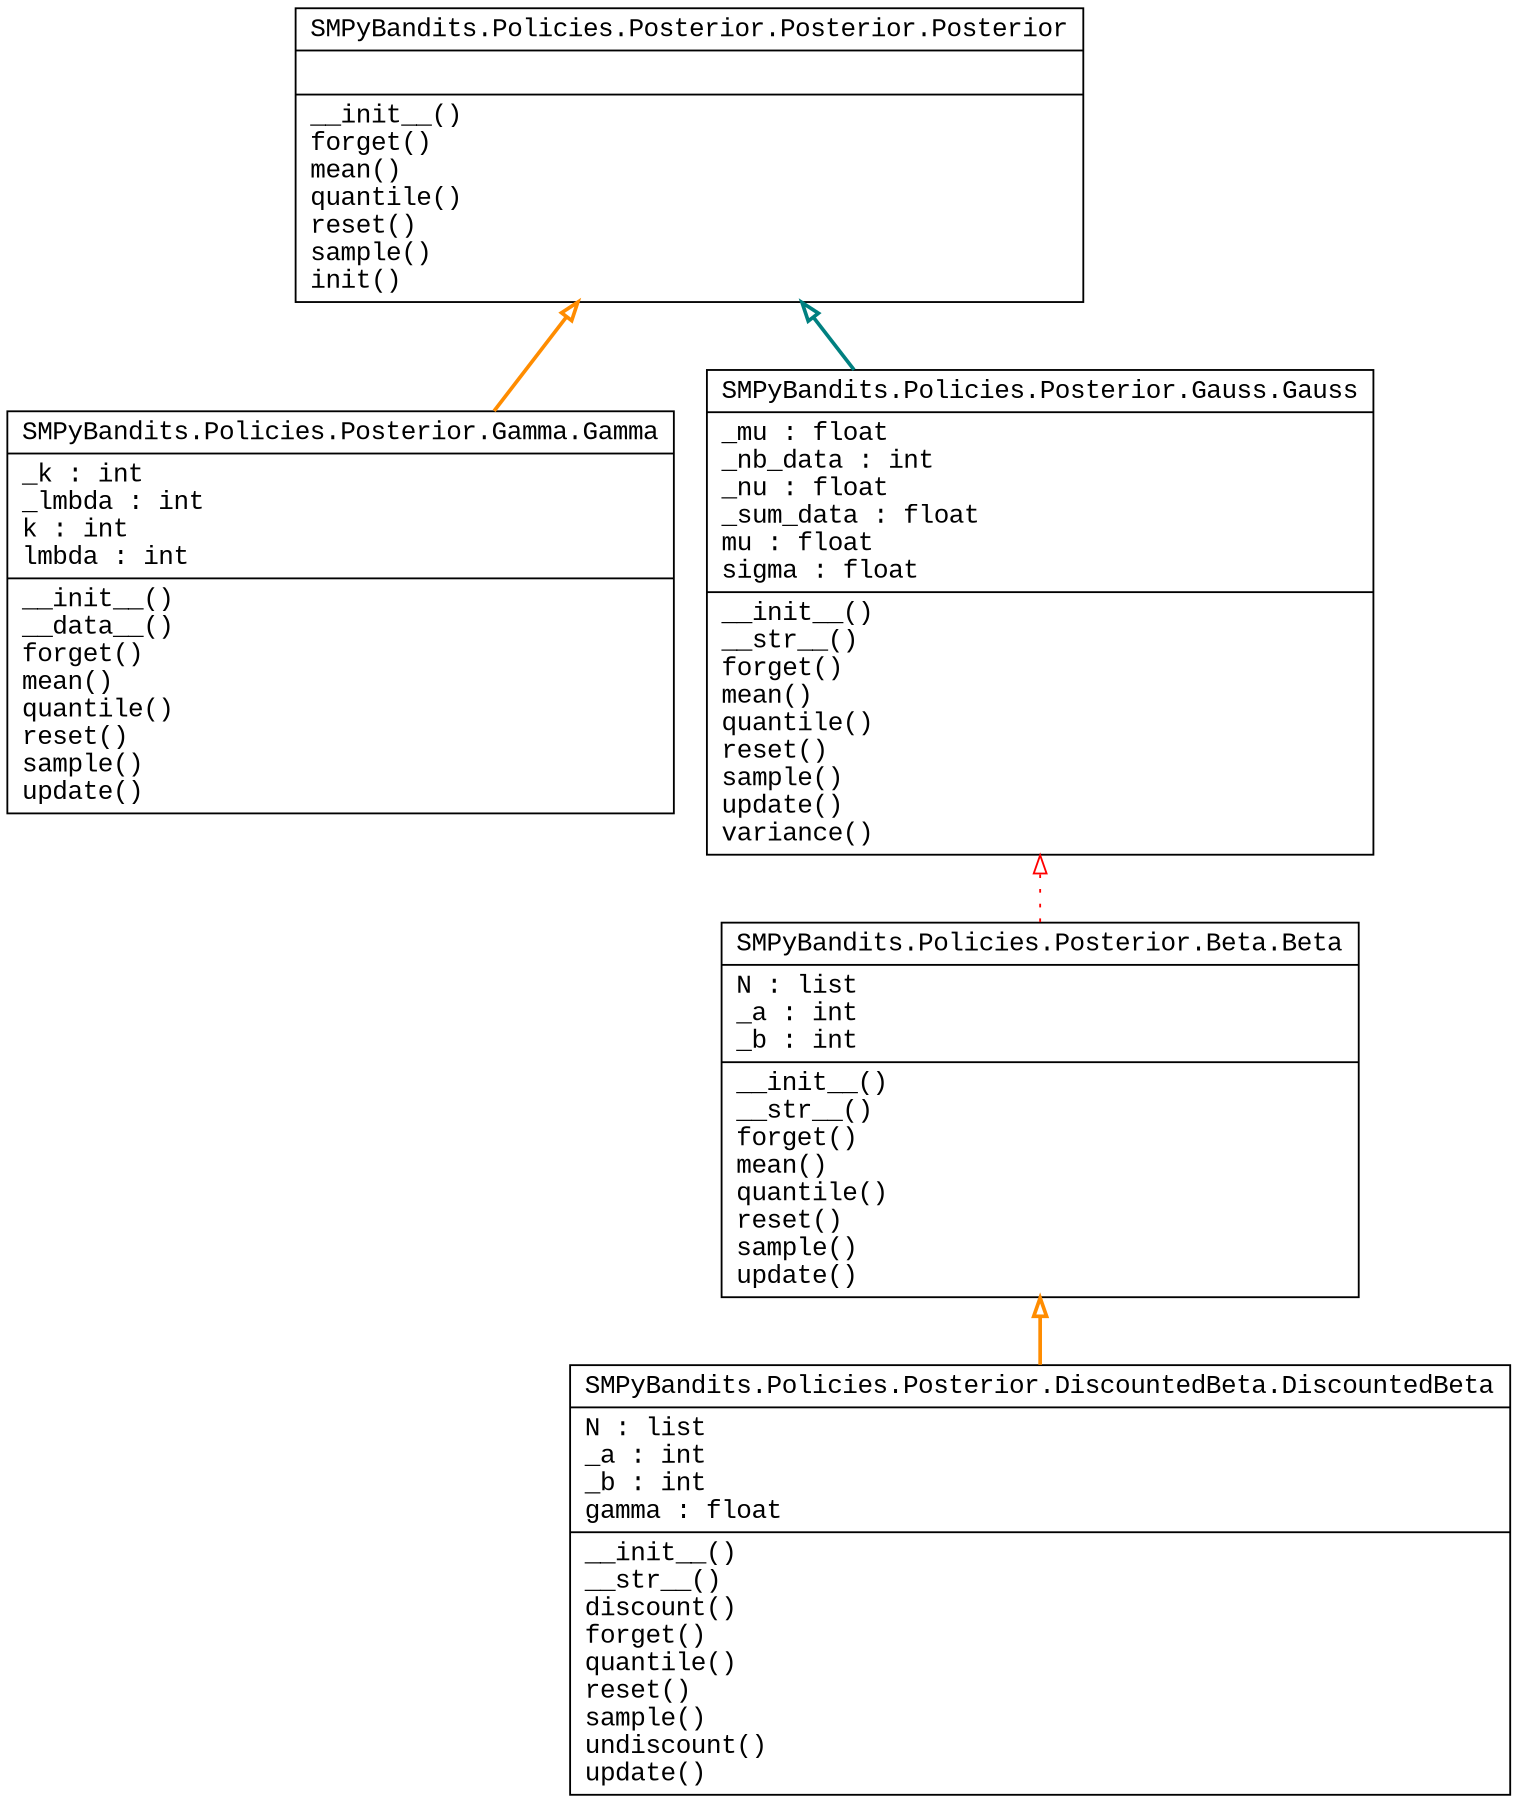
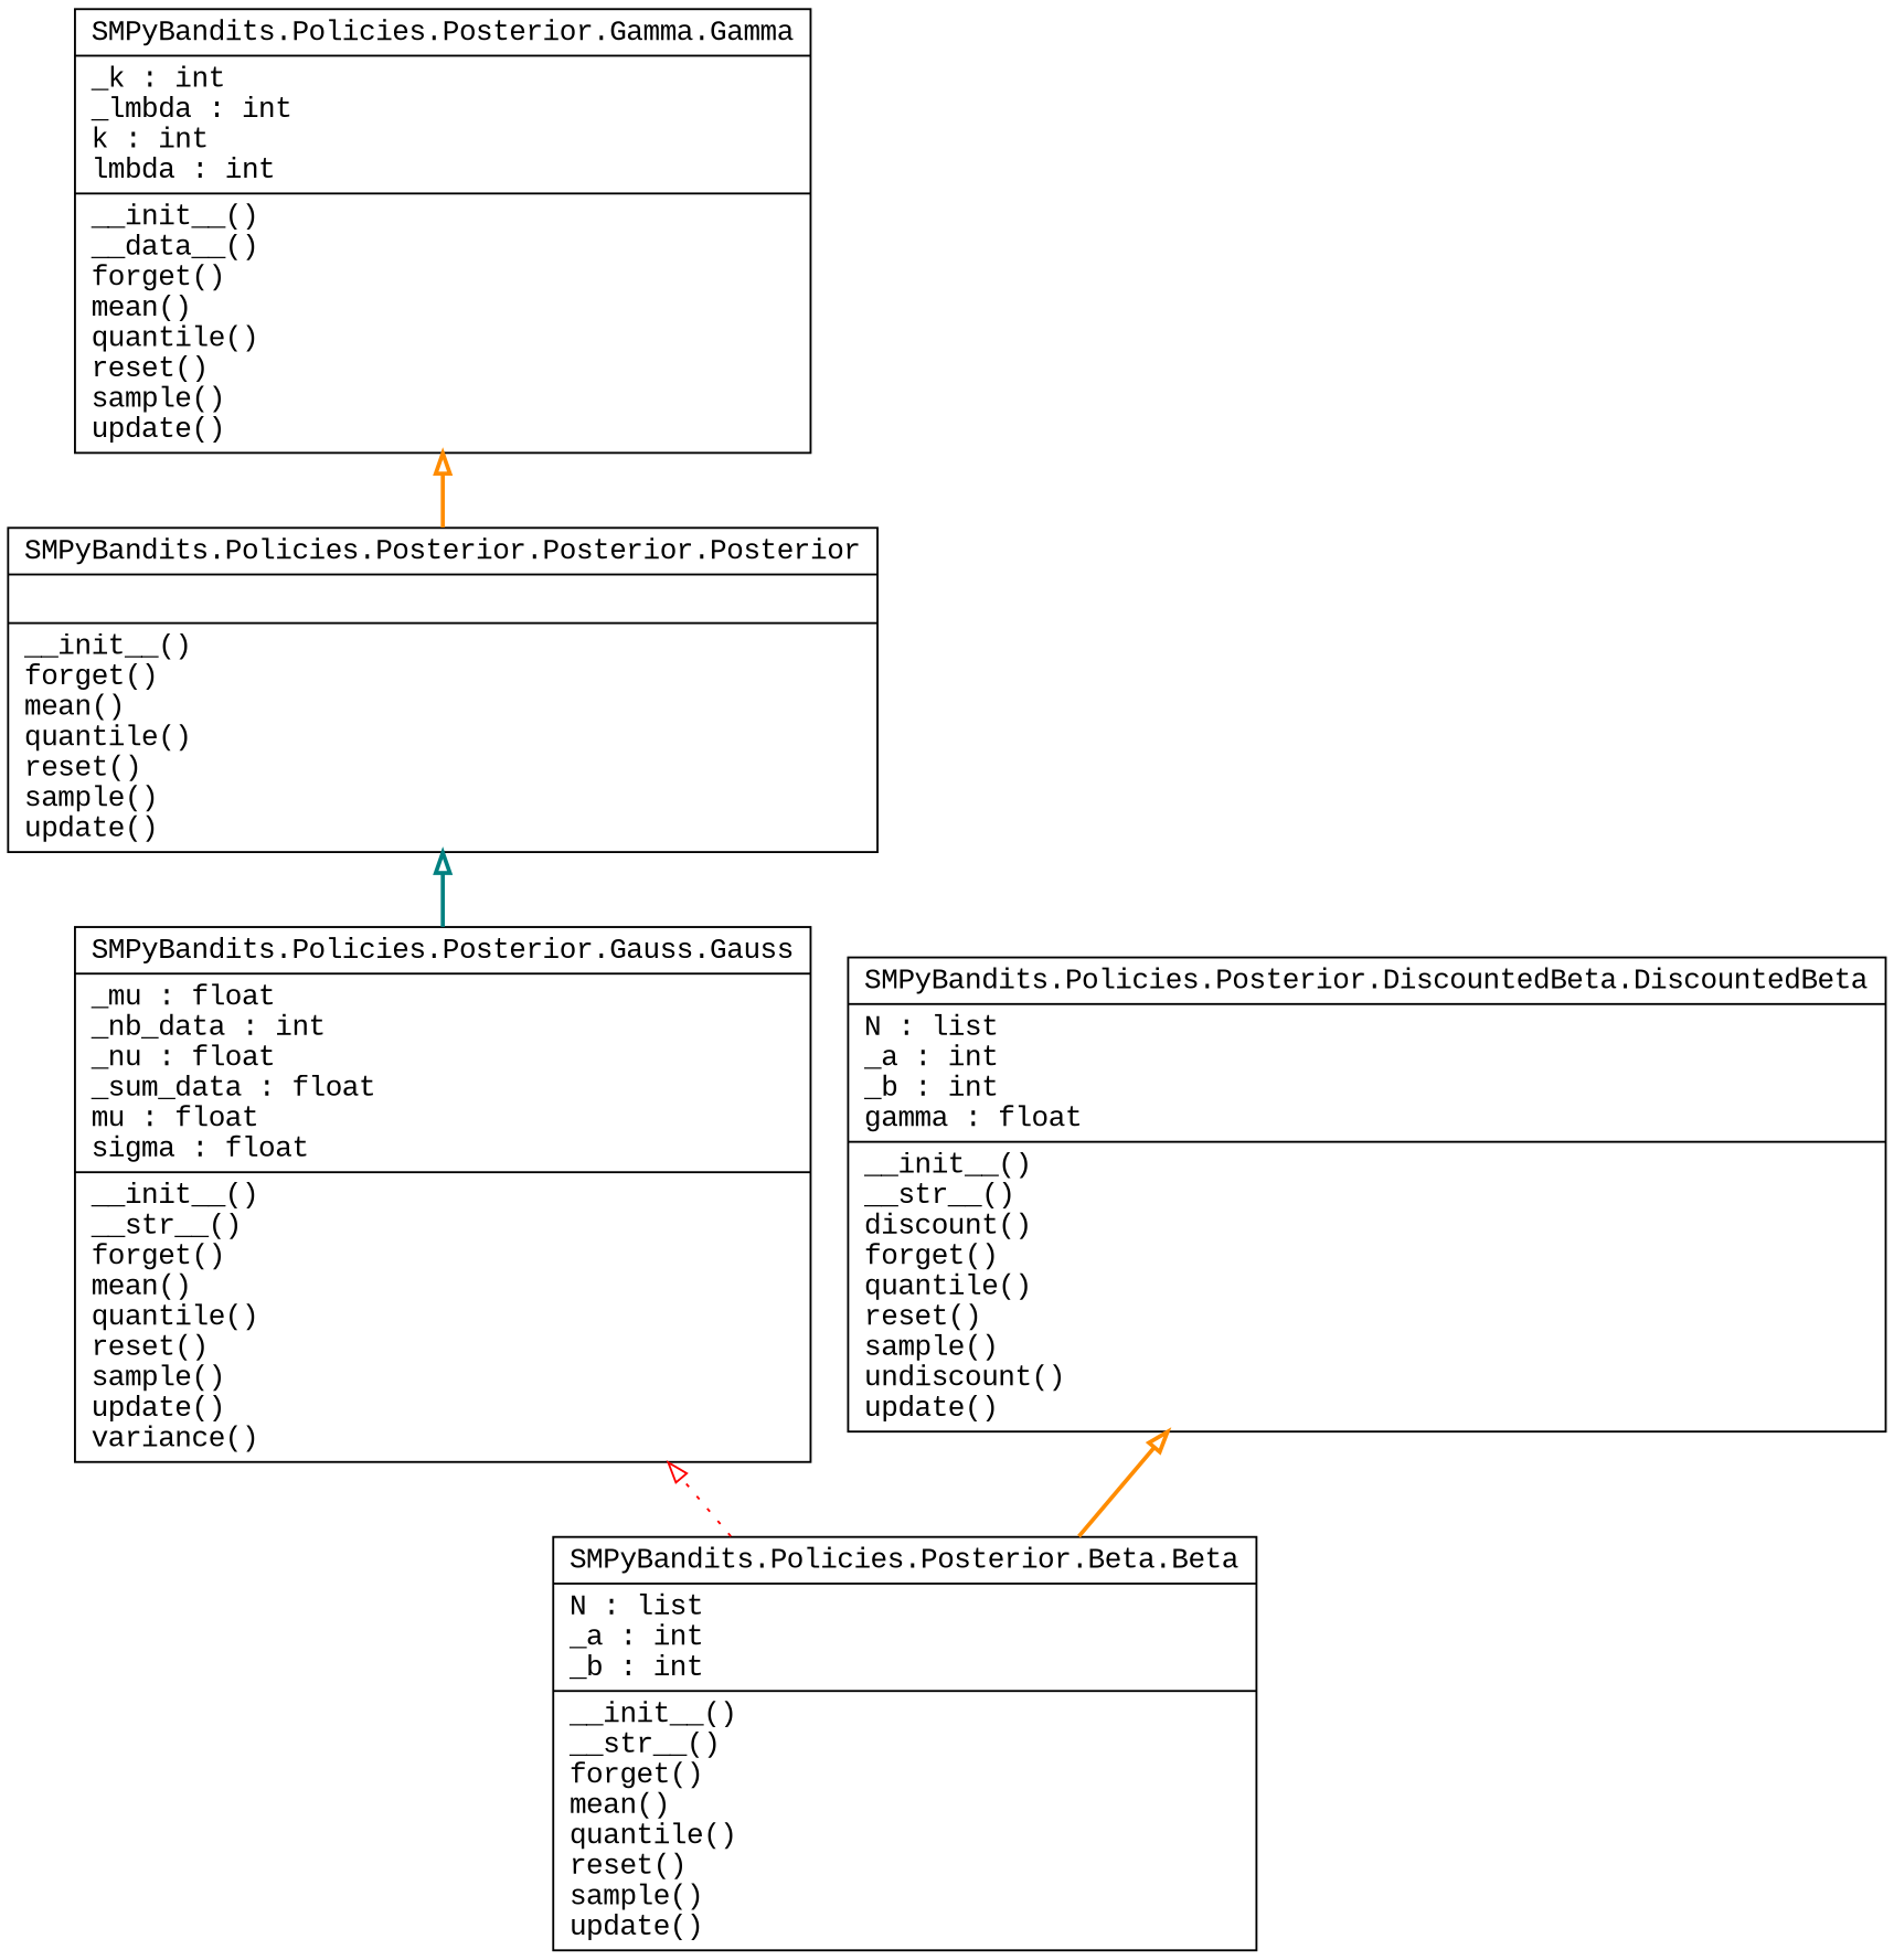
  digraph {
    fontname="Liberation Mono"
    rankdir=BT
    node [fontname="Liberation Mono" shape=record]
    edge [arrowhead=empty arrowtail=none color=darkorange fontname="Liberation Mono" style=bold]
    n1 [label="{SMPyBandits.Policies.Posterior.Beta.Beta|N : list\l_a : int\l_b : int\l|__init__()\l__str__()\lforget()\lmean()\lquantile()\lreset()\lsample()\lupdate()\l}"]
    n2 [label="{SMPyBandits.Policies.Posterior.Gauss.Gauss|_mu : float\l_nb_data : int\l_nu : float\l_sum_data : float\lmu : float\lsigma : float\l|__init__()\l__str__()\lforget()\lmean()\lquantile()\lreset()\lsample()\lupdate()\lvariance()\l}"]
-   n3 [label="{SMPyBandits.Policies.Posterior.Posterior.Posterior|\l|__init__()\lforget()\lmean()\lquantile()\lreset()\lsample()\linit()\l}"]
+   n3 [label="{SMPyBandits.Policies.Posterior.Posterior.Posterior|\l|__init__()\lforget()\lmean()\lquantile()\lreset()\lsample()\lupdate()\l}"]
    n4 [label="{SMPyBandits.Policies.Posterior.DiscountedBeta.DiscountedBeta|N : list\l_a : int\l_b : int\lgamma : float\l|__init__()\l__str__()\ldiscount()\lforget()\lquantile()\lreset()\lsample()\lundiscount()\lupdate()\l}"]
    n5 [label="{SMPyBandits.Policies.Posterior.Gamma.Gamma|_k : int\l_lmbda : int\lk : int\llmbda : int\l|__init__()\l__data__()\lforget()\lmean()\lquantile()\lreset()\lsample()\lupdate()\l}"]
    n1 -> n2 [color=red style=dotted]
    n2 -> n3 [color=teal]
-   n4 -> n1
-   n5 -> n3
+   n1 -> n4
+   n3 -> n5
  }
